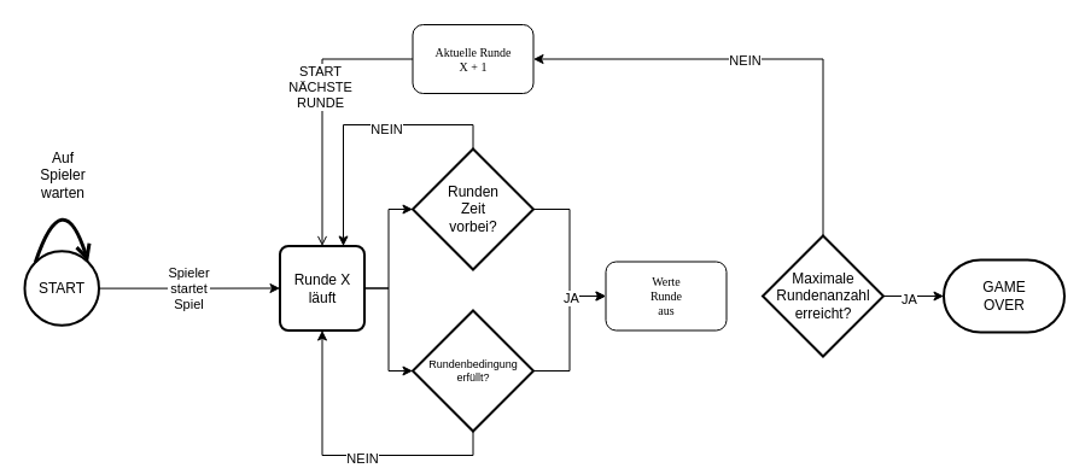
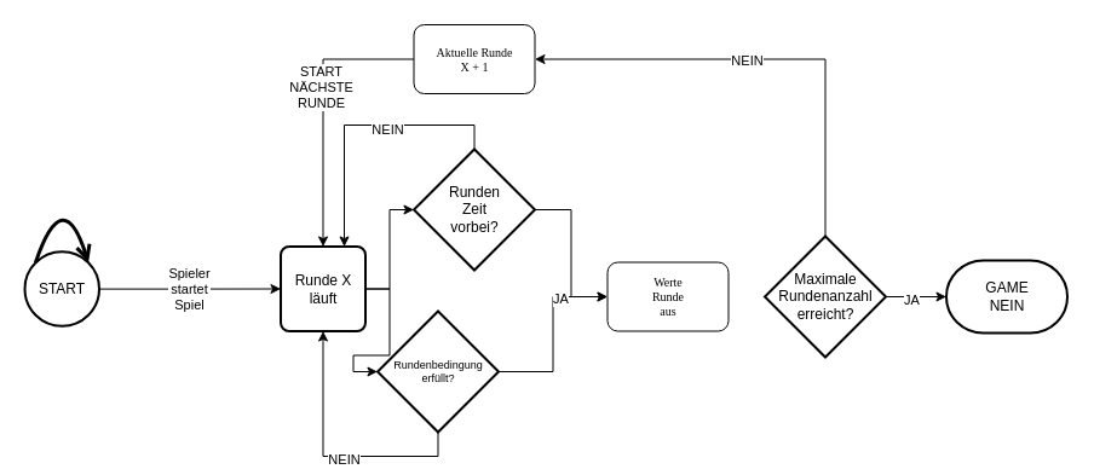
  <mxCell id="0" />
  <mxCell id="1" parent="0" />
  <mxCell id="2" value="&lt;div&gt;Spieler&lt;/div&gt;&lt;div&gt;startet&lt;/div&gt;&lt;div&gt;Spiel&lt;br&gt;&lt;/div&gt;" style="edgeStyle=orthogonalEdgeStyle;rounded=0;orthogonalLoop=1;jettySize=auto;html=1;" edge="1" parent="1" source="3" target="5"><mxGeometry relative="1" as="geometry" /></mxCell>
  <mxCell id="3" value="START" style="strokeWidth=2;html=1;shape=mxgraph.flowchart.start_2;whiteSpace=wrap;" vertex="1" parent="1"><mxGeometry x="20" y="207.75" width="61.5" height="61.5" as="geometry" /></mxCell>
  <mxCell id="4" value="" style="endArrow=open;startArrow=none;endFill=0;startFill=0;endSize=8;html=1;verticalAlign=bottom;labelBackgroundColor=none;strokeWidth=3;jumpStyle=sharp;curved=1;shadow=0;elbow=horizontal;entryX=0.855;entryY=0.145;entryDx=0;entryDy=0;entryPerimeter=0;exitX=0.145;exitY=0.145;exitDx=0;exitDy=0;exitPerimeter=0;" edge="1" parent="1" source="3" target="3"><mxGeometry width="160" relative="1" as="geometry"><mxPoint x="1.5" y="150" as="sourcePoint" /><mxPoint x="161.5" y="150" as="targetPoint" /><Array as="points"><mxPoint x="51.5" y="150" /></Array></mxGeometry></mxCell>
  <mxCell id="5" value="&lt;div&gt;Runde X&lt;/div&gt;&lt;div&gt;läuft&lt;br&gt;&lt;/div&gt;" style="rounded=1;whiteSpace=wrap;html=1;absoluteArcSize=1;arcSize=14;strokeWidth=2;" vertex="1" parent="1"><mxGeometry x="231.5" y="203.5" width="70" height="70" as="geometry" /></mxCell>
  <mxCell id="6" style="edgeStyle=orthogonalEdgeStyle;rounded=0;orthogonalLoop=1;jettySize=auto;html=1;exitX=1;exitY=0.5;exitDx=0;exitDy=0;exitPerimeter=0;entryX=0;entryY=0.5;entryDx=0;entryDy=0;" edge="1" parent="1" source="9" target="23"><mxGeometry relative="1" as="geometry" /></mxCell>
  <mxCell id="7" style="edgeStyle=orthogonalEdgeStyle;rounded=0;orthogonalLoop=1;jettySize=auto;html=1;exitX=0.5;exitY=0;exitDx=0;exitDy=0;exitPerimeter=0;entryX=0.75;entryY=0;entryDx=0;entryDy=0;" edge="1" parent="1" source="9" target="5"><mxGeometry relative="1" as="geometry" /></mxCell>
  <mxCell id="8" value="NEIN" style="edgeLabel;html=1;align=center;verticalAlign=middle;resizable=0;points=[];" vertex="1" connectable="0" parent="7"><mxGeometry x="-0.194" y="3" relative="1" as="geometry"><mxPoint as="offset" /></mxGeometry></mxCell>
  <mxCell id="9" value="&lt;div&gt;Runden&lt;/div&gt;&lt;div&gt;Zeit&lt;/div&gt;&lt;div&gt;vorbei?&lt;br&gt;&lt;/div&gt;" style="strokeWidth=2;html=1;shape=mxgraph.flowchart.decision;whiteSpace=wrap;" vertex="1" parent="1"><mxGeometry x="341.5" y="123" width="100" height="100" as="geometry" /></mxCell>
  <mxCell id="10" style="edgeStyle=orthogonalEdgeStyle;rounded=0;orthogonalLoop=1;jettySize=auto;html=1;exitX=1;exitY=0.5;exitDx=0;exitDy=0;exitPerimeter=0;entryX=0;entryY=0.5;entryDx=0;entryDy=0;" edge="1" parent="1" source="14" target="23"><mxGeometry relative="1" as="geometry" /></mxCell>
  <mxCell id="11" value="JA" style="edgeLabel;html=1;align=center;verticalAlign=middle;resizable=0;points=[];" vertex="1" connectable="0" parent="10"><mxGeometry x="0.492" y="-1" relative="1" as="geometry"><mxPoint as="offset" /></mxGeometry></mxCell>
  <mxCell id="12" style="edgeStyle=orthogonalEdgeStyle;rounded=0;orthogonalLoop=1;jettySize=auto;html=1;exitX=0.5;exitY=1;exitDx=0;exitDy=0;exitPerimeter=0;entryX=0.5;entryY=1;entryDx=0;entryDy=0;" edge="1" parent="1" source="14" target="5"><mxGeometry relative="1" as="geometry" /></mxCell>
  <mxCell id="13" value="NEIN" style="edgeLabel;html=1;align=center;verticalAlign=middle;resizable=0;points=[];" vertex="1" connectable="0" parent="12"><mxGeometry x="-0.099" y="2" relative="1" as="geometry"><mxPoint as="offset" /></mxGeometry></mxCell>
- <mxCell id="14" value="&lt;div style=&quot;font-size: 9px;&quot;&gt;&lt;font style=&quot;font-size: 9px;&quot;&gt;Rundenbedingung&lt;/font&gt;&lt;/div&gt;&lt;div style=&quot;font-size: 9px;&quot;&gt;&lt;font style=&quot;font-size: 9px;&quot;&gt;erfüllt?&lt;font style=&quot;font-size: 9px;&quot;&gt;&lt;br style=&quot;font-size: 9px;&quot;&gt;&lt;/font&gt;&lt;/font&gt;&lt;/div&gt;" style="strokeWidth=2;html=1;shape=mxgraph.flowchart.decision;whiteSpace=wrap;fontSize=9;" vertex="1" parent="1"><mxGeometry x="341.5" y="257" width="100" height="100" as="geometry" /></mxCell>
+ <mxCell id="14" value="&lt;div style=&quot;font-size: 9px;&quot;&gt;&lt;font style=&quot;font-size: 9px;&quot;&gt;Rundenbedingung&lt;/font&gt;&lt;/div&gt;&lt;div style=&quot;font-size: 9px;&quot;&gt;&lt;font style=&quot;font-size: 9px;&quot;&gt;erfüllt?&lt;font style=&quot;font-size: 9px;&quot;&gt;&lt;br style=&quot;font-size: 9px;&quot;&gt;&lt;/font&gt;&lt;/font&gt;&lt;/div&gt;" style="strokeWidth=2;html=1;shape=mxgraph.flowchart.decision;whiteSpace=wrap;fontSize=9;" vertex="1" parent="1"><mxGeometry x="311.5" y="257" width="100" height="100" as="geometry" /></mxCell>
  <mxCell id="15" style="edgeStyle=orthogonalEdgeStyle;rounded=0;orthogonalLoop=1;jettySize=auto;html=1;exitX=1;exitY=0.5;exitDx=0;exitDy=0;entryX=0;entryY=0.5;entryDx=0;entryDy=0;entryPerimeter=0;" edge="1" parent="1" source="5" target="9"><mxGeometry relative="1" as="geometry" /></mxCell>
  <mxCell id="16" style="edgeStyle=orthogonalEdgeStyle;rounded=0;orthogonalLoop=1;jettySize=auto;html=1;exitX=1;exitY=0.5;exitDx=0;exitDy=0;entryX=0;entryY=0.5;entryDx=0;entryDy=0;entryPerimeter=0;" edge="1" parent="1" source="5" target="14"><mxGeometry relative="1" as="geometry" /></mxCell>
  <mxCell id="17" style="edgeStyle=orthogonalEdgeStyle;rounded=0;orthogonalLoop=1;jettySize=auto;html=1;exitX=0.5;exitY=0;exitDx=0;exitDy=0;exitPerimeter=0;entryX=1;entryY=0.5;entryDx=0;entryDy=0;" edge="1" parent="1" source="19" target="22"><mxGeometry relative="1" as="geometry" /></mxCell>
  <mxCell id="18" value="NEIN" style="edgeLabel;html=1;align=center;verticalAlign=middle;resizable=0;points=[];" vertex="1" connectable="0" parent="17"><mxGeometry x="0.096" y="1" relative="1" as="geometry"><mxPoint as="offset" /></mxGeometry></mxCell>
  <mxCell id="19" value="&lt;div&gt;Maximale Rundenanzahl&lt;/div&gt;&lt;div&gt;erreicht?&lt;br&gt;&lt;/div&gt;" style="strokeWidth=2;html=1;shape=mxgraph.flowchart.decision;whiteSpace=wrap;" vertex="1" parent="1"><mxGeometry x="631.5" y="195" width="100" height="100" as="geometry" /></mxCell>
- <mxCell id="20" style="edgeStyle=orthogonalEdgeStyle;rounded=0;orthogonalLoop=1;jettySize=auto;html=1;exitX=0;exitY=0.5;exitDx=0;exitDy=0;entryX=0.5;entryY=0;entryDx=0;entryDy=0;endArrow=open;" edge="1" parent="1" source="22" target="5"><mxGeometry relative="1" as="geometry" /></mxCell>
+ <mxCell id="20" style="edgeStyle=orthogonalEdgeStyle;rounded=0;orthogonalLoop=1;jettySize=auto;html=1;exitX=0;exitY=0.5;exitDx=0;exitDy=0;entryX=0.5;entryY=0;entryDx=0;entryDy=0;" edge="1" parent="1" source="22" target="5"><mxGeometry relative="1" as="geometry" /></mxCell>
  <mxCell id="21" value="START&lt;br&gt;NÄCHSTE&lt;br&gt;RUNDE" style="edgeLabel;html=1;align=center;verticalAlign=middle;resizable=0;points=[];" vertex="1" connectable="0" parent="20"><mxGeometry x="-0.152" y="-2" relative="1" as="geometry"><mxPoint as="offset" /></mxGeometry></mxCell>
  <mxCell id="22" value="&lt;div style=&quot;font-size: 10px;&quot;&gt;Aktuelle Runde&lt;/div&gt;&lt;div style=&quot;font-size: 10px;&quot;&gt;X + 1&lt;br style=&quot;font-size: 10px;&quot;&gt;&lt;/div&gt;" style="rounded=1;whiteSpace=wrap;html=1;shadow=0;labelBackgroundColor=none;strokeWidth=1;fontFamily=Verdana;fontSize=10;align=center;" vertex="1" parent="1"><mxGeometry x="341.5" y="20" width="100" height="57" as="geometry" /></mxCell>
  <mxCell id="23" value="&lt;div&gt;Werte&lt;/div&gt;&lt;div&gt;Runde&lt;/div&gt;&lt;div&gt;aus&lt;br&gt;&lt;/div&gt;" style="rounded=1;whiteSpace=wrap;html=1;shadow=0;labelBackgroundColor=none;strokeWidth=1;fontFamily=Verdana;fontSize=10;align=center;" vertex="1" parent="1"><mxGeometry x="501.5" y="216.5" width="100" height="57" as="geometry" /></mxCell>
- <mxCell id="24" value="GAME&lt;br&gt;OVER" style="strokeWidth=2;html=1;shape=mxgraph.flowchart.terminator;whiteSpace=wrap;" vertex="1" parent="1"><mxGeometry x="781.5" y="215" width="100" height="60" as="geometry" /></mxCell>
+ <mxCell id="24" value="GAME&lt;br&gt;NEIN" style="strokeWidth=2;html=1;shape=mxgraph.flowchart.terminator;whiteSpace=wrap;" vertex="1" parent="1"><mxGeometry x="781.5" y="215" width="100" height="60" as="geometry" /></mxCell>
  <mxCell id="25" style="edgeStyle=orthogonalEdgeStyle;rounded=0;orthogonalLoop=1;jettySize=auto;html=1;exitX=1;exitY=0.5;exitDx=0;exitDy=0;exitPerimeter=0;entryX=0;entryY=0.5;entryDx=0;entryDy=0;entryPerimeter=0;" edge="1" parent="1" source="19" target="24"><mxGeometry relative="1" as="geometry" /></mxCell>
  <mxCell id="26" value="JA" style="edgeLabel;html=1;align=center;verticalAlign=middle;resizable=0;points=[];" vertex="1" connectable="0" parent="25"><mxGeometry x="-0.16" y="-1" relative="1" as="geometry"><mxPoint y="1" as="offset" /></mxGeometry></mxCell>
- <mxCell id="27" value="&lt;div&gt;Auf&lt;/div&gt;&lt;div&gt;Spieler&lt;/div&gt;&lt;div&gt;warten&lt;br&gt;&lt;/div&gt;" style="text;html=1;strokeColor=none;fillColor=none;align=center;verticalAlign=middle;whiteSpace=wrap;rounded=0;" vertex="1" parent="1"><mxGeometry x="21.5" y="130" width="60" height="30" as="geometry" /></mxCell>
